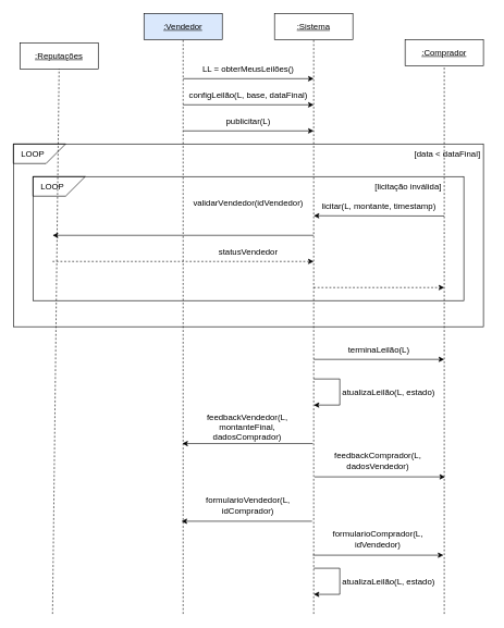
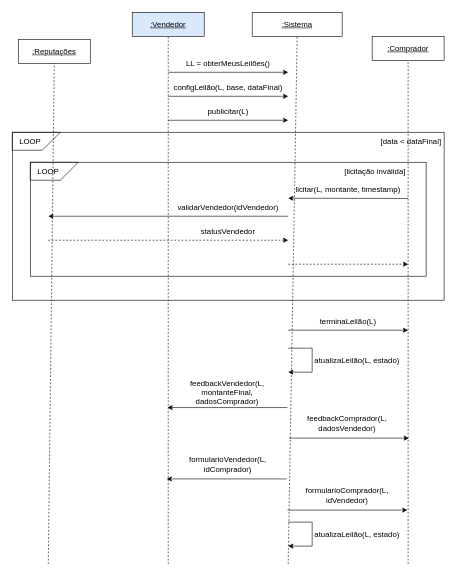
  <mxCell id="0" />
  <mxCell id="1" parent="0" />
  <mxCell id="2" value="&lt;u&gt;&lt;font style=&quot;font-size: 13px;&quot;&gt;:Reputações&lt;/font&gt;&lt;/u&gt;" style="rounded=0;whiteSpace=wrap;html=1;" parent="1" vertex="1"><mxGeometry x="30" y="65" width="120" height="40" as="geometry" /></mxCell>
  <mxCell id="3" value="&lt;u&gt;&lt;font style=&quot;font-size: 13px;&quot;&gt;:Comprador&lt;/font&gt;&lt;/u&gt;" style="rounded=0;whiteSpace=wrap;html=1;" parent="1" vertex="1"><mxGeometry x="620" y="60" width="120" height="40" as="geometry" /></mxCell>
  <mxCell id="4" value="&lt;u&gt;&lt;font style=&quot;font-size: 13px;&quot;&gt;:Vendedor&lt;/font&gt;&lt;/u&gt;" style="rounded=0;whiteSpace=wrap;html=1;fillColor=#dae8fc;" parent="1" vertex="1"><mxGeometry x="220" y="20" width="120" height="40" as="geometry" /></mxCell>
- <mxCell id="5" value="&lt;u&gt;&lt;font style=&quot;font-size: 13px;&quot;&gt;:Sistema&lt;/font&gt;&lt;/u&gt;" style="rounded=0;whiteSpace=wrap;html=1;" parent="1" vertex="1"><mxGeometry x="420" y="20" width="120" height="40" as="geometry" /></mxCell>
+ <mxCell id="5" value="&lt;u&gt;&lt;font style=&quot;font-size: 13px;&quot;&gt;:Sistema&lt;/font&gt;&lt;/u&gt;" style="rounded=0;whiteSpace=wrap;html=1;" parent="1" vertex="1"><mxGeometry x="420" y="20" width="150" height="40" as="geometry" /></mxCell>
  <mxCell id="6" value="" style="endArrow=none;dashed=1;html=1;rounded=0;entryX=0.5;entryY=1;entryDx=0;entryDy=0;" parent="1" target="2" edge="1"><mxGeometry width="50" height="50" relative="1" as="geometry"><mxPoint x="80" y="940" as="sourcePoint" /><mxPoint x="80" y="110" as="targetPoint" /></mxGeometry></mxCell>
  <mxCell id="7" value="" style="endArrow=none;dashed=1;html=1;rounded=0;entryX=0.5;entryY=1;entryDx=0;entryDy=0;" parent="1" target="4" edge="1"><mxGeometry width="50" height="50" relative="1" as="geometry"><mxPoint x="280" y="940" as="sourcePoint" /><mxPoint x="280" y="70" as="targetPoint" /></mxGeometry></mxCell>
  <mxCell id="8" value="" style="endArrow=none;dashed=1;html=1;rounded=0;entryX=0.5;entryY=1;entryDx=0;entryDy=0;" parent="1" target="5" edge="1"><mxGeometry width="50" height="50" relative="1" as="geometry"><mxPoint x="480" y="940" as="sourcePoint" /><mxPoint x="480.18" y="70" as="targetPoint" /></mxGeometry></mxCell>
  <mxCell id="9" value="" style="endArrow=none;dashed=1;html=1;rounded=0;entryX=0.5;entryY=1;entryDx=0;entryDy=0;" parent="1" target="3" edge="1"><mxGeometry width="50" height="50" relative="1" as="geometry"><mxPoint x="680" y="940" as="sourcePoint" /><mxPoint x="679.76" y="110" as="targetPoint" /></mxGeometry></mxCell>
  <mxCell id="10" value="" style="endArrow=classic;html=1;rounded=0;" parent="1" edge="1"><mxGeometry width="50" height="50" relative="1" as="geometry"><mxPoint x="280" y="120" as="sourcePoint" /><mxPoint x="480" y="120" as="targetPoint" /></mxGeometry></mxCell>
  <mxCell id="11" value="" style="endArrow=classic;html=1;rounded=0;" parent="1" edge="1"><mxGeometry width="50" height="50" relative="1" as="geometry"><mxPoint x="280" y="160" as="sourcePoint" /><mxPoint x="480" y="160" as="targetPoint" /></mxGeometry></mxCell>
  <mxCell id="12" value="" style="endArrow=classic;html=1;rounded=0;" parent="1" edge="1"><mxGeometry width="50" height="50" relative="1" as="geometry"><mxPoint x="280" y="200" as="sourcePoint" /><mxPoint x="480" y="200" as="targetPoint" /></mxGeometry></mxCell>
  <mxCell id="13" value="&lt;font style=&quot;font-size: 13px;&quot;&gt;LL = obterMeusLeilões()&lt;/font&gt;" style="text;html=1;strokeColor=none;fillColor=none;align=center;verticalAlign=middle;whiteSpace=wrap;rounded=0;" parent="1" vertex="1"><mxGeometry x="300" y="90" width="160" height="30" as="geometry" /></mxCell>
  <mxCell id="14" value="&lt;font style=&quot;font-size: 13px;&quot;&gt;configLeilão(L, base, dataFinal)&lt;/font&gt;" style="text;html=1;strokeColor=none;fillColor=none;align=center;verticalAlign=middle;whiteSpace=wrap;rounded=0;" parent="1" vertex="1"><mxGeometry x="280" y="130" width="200" height="30" as="geometry" /></mxCell>
  <mxCell id="15" value="&lt;font style=&quot;font-size: 13px;&quot;&gt;publicitar(L)&lt;/font&gt;" style="text;html=1;strokeColor=none;fillColor=none;align=center;verticalAlign=middle;whiteSpace=wrap;rounded=0;" parent="1" vertex="1"><mxGeometry x="300" y="170" width="160" height="30" as="geometry" /></mxCell>
  <mxCell id="16" value="" style="rounded=0;whiteSpace=wrap;html=1;fillColor=none;" parent="1" vertex="1"><mxGeometry x="20" y="220" width="720" height="280" as="geometry" /></mxCell>
  <mxCell id="17" value="&lt;font style=&quot;font-size: 13px;&quot;&gt;[data &amp;lt; dataFinal]&lt;/font&gt;" style="text;html=1;strokeColor=none;fillColor=none;align=center;verticalAlign=middle;whiteSpace=wrap;rounded=0;" parent="1" vertex="1"><mxGeometry x="620" y="220" width="130" height="30" as="geometry" /></mxCell>
  <mxCell id="18" value="" style="shape=card;whiteSpace=wrap;html=1;fontSize=13;fillColor=none;rotation=-180;" parent="1" vertex="1"><mxGeometry x="20" y="220" width="80" height="30" as="geometry" /></mxCell>
  <mxCell id="19" value="" style="shape=card;whiteSpace=wrap;html=1;fontSize=13;fillColor=none;rotation=-180;" parent="1" vertex="1"><mxGeometry x="50" y="270" width="80" height="30" as="geometry" /></mxCell>
  <mxCell id="20" value="" style="rounded=0;whiteSpace=wrap;html=1;fontSize=13;fillColor=none;" parent="1" vertex="1"><mxGeometry x="50" y="270" width="660" height="190" as="geometry" /></mxCell>
  <mxCell id="21" value="" style="endArrow=classic;html=1;rounded=0;" parent="1" edge="1"><mxGeometry width="50" height="50" relative="1" as="geometry"><mxPoint x="680" y="330.42" as="sourcePoint" /><mxPoint x="480" y="330" as="targetPoint" /></mxGeometry></mxCell>
  <mxCell id="22" value="" style="endArrow=classic;html=1;rounded=0;" parent="1" edge="1"><mxGeometry width="50" height="50" relative="1" as="geometry"><mxPoint x="480" y="360" as="sourcePoint" /><mxPoint x="80" y="360" as="targetPoint" /></mxGeometry></mxCell>
  <mxCell id="23" value="" style="endArrow=classic;html=1;rounded=0;dashed=1;" parent="1" edge="1"><mxGeometry width="50" height="50" relative="1" as="geometry"><mxPoint x="480" y="440" as="sourcePoint" /><mxPoint x="680" y="440" as="targetPoint" /></mxGeometry></mxCell>
  <mxCell id="24" value="" style="endArrow=classic;html=1;rounded=0;dashed=1;" parent="1" edge="1"><mxGeometry width="50" height="50" relative="1" as="geometry"><mxPoint x="80" y="400" as="sourcePoint" /><mxPoint x="480" y="400" as="targetPoint" /></mxGeometry></mxCell>
  <mxCell id="25" value="LOOP" style="text;html=1;strokeColor=none;fillColor=none;align=center;verticalAlign=middle;whiteSpace=wrap;rounded=0;fontSize=13;" parent="1" vertex="1"><mxGeometry x="20" y="220" width="60" height="30" as="geometry" /></mxCell>
  <mxCell id="26" value="LOOP" style="text;html=1;strokeColor=none;fillColor=none;align=center;verticalAlign=middle;whiteSpace=wrap;rounded=0;fontSize=13;" parent="1" vertex="1"><mxGeometry x="50" y="270" width="60" height="30" as="geometry" /></mxCell>
  <mxCell id="27" value="&lt;font style=&quot;font-size: 13px;&quot;&gt;statusVendedor&lt;/font&gt;" style="text;html=1;strokeColor=none;fillColor=none;align=center;verticalAlign=middle;whiteSpace=wrap;rounded=0;" parent="1" vertex="1"><mxGeometry x="300" y="370" width="160" height="30" as="geometry" /></mxCell>
- <mxCell id="28" value="&lt;font style=&quot;font-size: 13px;&quot;&gt;validarVendedor(idVendedor)&lt;/font&gt;" style="text;html=1;strokeColor=none;fillColor=none;align=center;verticalAlign=middle;whiteSpace=wrap;rounded=0;" parent="1" vertex="1"><mxGeometry x="300" y="295" width="160" height="30" as="geometry" /></mxCell>
+ <mxCell id="28" value="&lt;font style=&quot;font-size: 13px;&quot;&gt;validarVendedor(idVendedor)&lt;/font&gt;" style="text;html=1;strokeColor=none;fillColor=none;align=center;verticalAlign=middle;whiteSpace=wrap;rounded=0;" parent="1" vertex="1"><mxGeometry x="300" y="330" width="160" height="30" as="geometry" /></mxCell>
  <mxCell id="29" value="&lt;font style=&quot;font-size: 13px;&quot;&gt;[licitação inválida]&lt;/font&gt;" style="text;html=1;strokeColor=none;fillColor=none;align=center;verticalAlign=middle;whiteSpace=wrap;rounded=0;" parent="1" vertex="1"><mxGeometry x="560" y="270" width="130" height="30" as="geometry" /></mxCell>
  <mxCell id="30" value="&lt;span style=&quot;font-size: 13px;&quot;&gt;licitar(L, montante, timestamp)&lt;/span&gt;" style="text;html=1;strokeColor=none;fillColor=none;align=center;verticalAlign=middle;whiteSpace=wrap;rounded=0;" parent="1" vertex="1"><mxGeometry x="485" y="300" width="190" height="30" as="geometry" /></mxCell>
  <mxCell id="31" value="" style="endArrow=classic;html=1;rounded=0;" parent="1" edge="1"><mxGeometry width="50" height="50" relative="1" as="geometry"><mxPoint x="480" y="550" as="sourcePoint" /><mxPoint x="680" y="550" as="targetPoint" /></mxGeometry></mxCell>
  <mxCell id="32" value="&lt;span style=&quot;font-size: 13px;&quot;&gt;terminaLeilão(L)&lt;/span&gt;" style="text;html=1;strokeColor=none;fillColor=none;align=center;verticalAlign=middle;whiteSpace=wrap;rounded=0;" parent="1" vertex="1"><mxGeometry x="500" y="520" width="160" height="30" as="geometry" /></mxCell>
  <mxCell id="33" value="" style="endArrow=classic;html=1;rounded=0;" parent="1" edge="1"><mxGeometry width="50" height="50" relative="1" as="geometry"><mxPoint x="478.75" y="679" as="sourcePoint" /><mxPoint x="278.75" y="679" as="targetPoint" /></mxGeometry></mxCell>
  <mxCell id="34" value="" style="endArrow=classic;html=1;rounded=0;startArrow=none;" parent="1" source="38" edge="1"><mxGeometry width="50" height="50" relative="1" as="geometry"><mxPoint x="478.75" y="799" as="sourcePoint" /><mxPoint x="278.75" y="799" as="targetPoint" /></mxGeometry></mxCell>
  <mxCell id="35" value="&lt;span style=&quot;font-size: 13px;&quot;&gt;feedbackVendedor(L, montanteFinal, dadosComprador)&lt;/span&gt;" style="text;html=1;strokeColor=none;fillColor=none;align=center;verticalAlign=middle;whiteSpace=wrap;rounded=0;" parent="1" vertex="1"><mxGeometry x="286.25" y="629" width="185" height="50" as="geometry" /></mxCell>
  <mxCell id="36" value="" style="endArrow=classic;html=1;rounded=0;" parent="1" edge="1"><mxGeometry width="50" height="50" relative="1" as="geometry"><mxPoint x="481.25" y="730" as="sourcePoint" /><mxPoint x="681.25" y="730" as="targetPoint" /></mxGeometry></mxCell>
  <mxCell id="37" value="&lt;span style=&quot;font-size: 13px;&quot;&gt;feedbackComprador(L, dadosVendedor)&lt;/span&gt;" style="text;html=1;strokeColor=none;fillColor=none;align=center;verticalAlign=middle;whiteSpace=wrap;rounded=0;" parent="1" vertex="1"><mxGeometry x="486.25" y="680" width="185" height="50" as="geometry" /></mxCell>
  <mxCell id="38" value="&lt;span style=&quot;font-size: 13px;&quot;&gt;formularioVendedor(L, idComprador&lt;/span&gt;&lt;span style=&quot;color: rgba(0, 0, 0, 0); font-family: monospace; font-size: 0px; text-align: start;&quot;&gt;mxGraphModel%3E%3Croot%3E%3CmxCell%20id%3D%220%22%2F%3E%3CmxCell%20id%3D%221%22%20parent%3D%220%22%2F%3E%3CmxCell%20id%3D%222%22%20value%3D%22%26lt%3Bspan%20style%3D%26quot%3Bfont-size%3A%2013px%3B%26quot%3B%26gt%3BfeedbackComprador(L%2C%20sucesso%2C%20dadosComprador)%26lt%3B%2Fspan%26gt%3B%22%20style%3D%22text%3Bhtml%3D1%3BstrokeColor%3Dnone%3BfillColor%3Dnone%3Balign%3Dcenter%3BverticalAlign%3Dmiddle%3BwhiteSpace%3Dwrap%3Brounded%3D0%3B%22%20vertex%3D%221%22%20parent%3D%221%22%3E%3CmxGeometry%20x%3D%22307.5%22%20y%3D%22850%22%20width%3D%22185%22%20height%3D%2250%22%20as%3D%22geometry%22%2F%3E%3C%2FmxCell%3E%3C%2Froot%3E%3C%2FmxGraphModel%3E&lt;/span&gt;&lt;span style=&quot;font-size: 13px;&quot;&gt;)&lt;/span&gt;" style="text;html=1;strokeColor=none;fillColor=none;align=center;verticalAlign=middle;whiteSpace=wrap;rounded=0;" parent="1" vertex="1"><mxGeometry x="277.5" y="749" width="202.5" height="50" as="geometry" /></mxCell>
  <mxCell id="39" value="" style="endArrow=none;html=1;rounded=0;" parent="1" edge="1"><mxGeometry width="50" height="50" relative="1" as="geometry"><mxPoint x="481.25" y="800" as="sourcePoint" /><mxPoint x="481.25" y="800" as="targetPoint" /></mxGeometry></mxCell>
  <mxCell id="40" value="" style="endArrow=classic;html=1;rounded=0;" parent="1" edge="1"><mxGeometry width="50" height="50" relative="1" as="geometry"><mxPoint x="477.5" y="798" as="sourcePoint" /><mxPoint x="277.5" y="798" as="targetPoint" /></mxGeometry></mxCell>
  <mxCell id="41" value="&lt;span style=&quot;font-size: 13px;&quot;&gt;formularioComprador(L, idVendedor&lt;/span&gt;&lt;span style=&quot;color: rgba(0, 0, 0, 0); font-family: monospace; font-size: 0px; text-align: start;&quot;&gt;%3E%3Croot%3E%3CmxCell%20id%3D%220%22%2F%3E%3CmxCell%20id%3D%221%22%20parent%3D%220%22%2F%3E%3CmxCell%20id%3D%222%22%20value%3D%22%26lt%3Bspan%20style%3D%26quot%3Bfont-size%3A%2013px%3B%26quot%3B%26gt%3BfeedbackComprador(L%2C%20sucesso%2C%20dadosComprador)%26lt%3B%2Fspan%26gt%3B%22%20style%3D%22text%3Bhtml%3D1%3BstrokeColor%3Dnone%3BfillColor%3Dnone%3Balign%3Dcenter%3BverticalAlign%3Dmiddle%3BwhiteSpace%3Dwrap%3Brounded%3D0%3B%22%20vertex%3D%221%22%20parent%3D%221%22%3E%3CmxGeometry%20x%3D%22307.5%22%20y%3D%22850%22%20width%3D%22185%22%20height%3D%2250%22%20as%3D%22geometry%22%2F%3E%3C%2FmxCell%3E%3C%2Froot%3E%3C%2FmxGraphModel%3E&lt;/span&gt;&lt;span style=&quot;font-size: 13px;&quot;&gt;)&lt;/span&gt;" style="text;html=1;strokeColor=none;fillColor=none;align=center;verticalAlign=middle;whiteSpace=wrap;rounded=0;" parent="1" vertex="1"><mxGeometry x="499.38" y="800" width="158.75" height="50" as="geometry" /></mxCell>
  <mxCell id="42" value="" style="endArrow=classic;html=1;rounded=0;" parent="1" edge="1"><mxGeometry width="50" height="50" relative="1" as="geometry"><mxPoint x="478.75" y="850" as="sourcePoint" /><mxPoint x="678.75" y="850" as="targetPoint" /></mxGeometry></mxCell>
  <mxCell id="43" value="" style="endArrow=classic;html=1;rounded=0;" parent="1" edge="1"><mxGeometry width="50" height="50" relative="1" as="geometry"><mxPoint x="480" y="580" as="sourcePoint" /><mxPoint x="480" y="620" as="targetPoint" /><Array as="points"><mxPoint x="520" y="580" /><mxPoint x="520" y="620" /></Array></mxGeometry></mxCell>
  <mxCell id="44" value="&lt;span style=&quot;font-size: 13px;&quot;&gt;atualizaLeilão(L, estado)&lt;/span&gt;" style="text;html=1;strokeColor=none;fillColor=none;align=center;verticalAlign=middle;whiteSpace=wrap;rounded=0;" parent="1" vertex="1"><mxGeometry x="515" y="580" width="160" height="40" as="geometry" /></mxCell>
  <mxCell id="45" value="" style="endArrow=classic;html=1;rounded=0;" parent="1" edge="1"><mxGeometry width="50" height="50" relative="1" as="geometry"><mxPoint x="480" y="870" as="sourcePoint" /><mxPoint x="480" y="910" as="targetPoint" /><Array as="points"><mxPoint x="520" y="870" /><mxPoint x="520" y="910" /></Array></mxGeometry></mxCell>
  <mxCell id="46" value="&lt;span style=&quot;font-size: 13px;&quot;&gt;atualizaLeilão(L, estado)&lt;/span&gt;" style="text;html=1;strokeColor=none;fillColor=none;align=center;verticalAlign=middle;whiteSpace=wrap;rounded=0;" parent="1" vertex="1"><mxGeometry x="515" y="870" width="160" height="40" as="geometry" /></mxCell>
